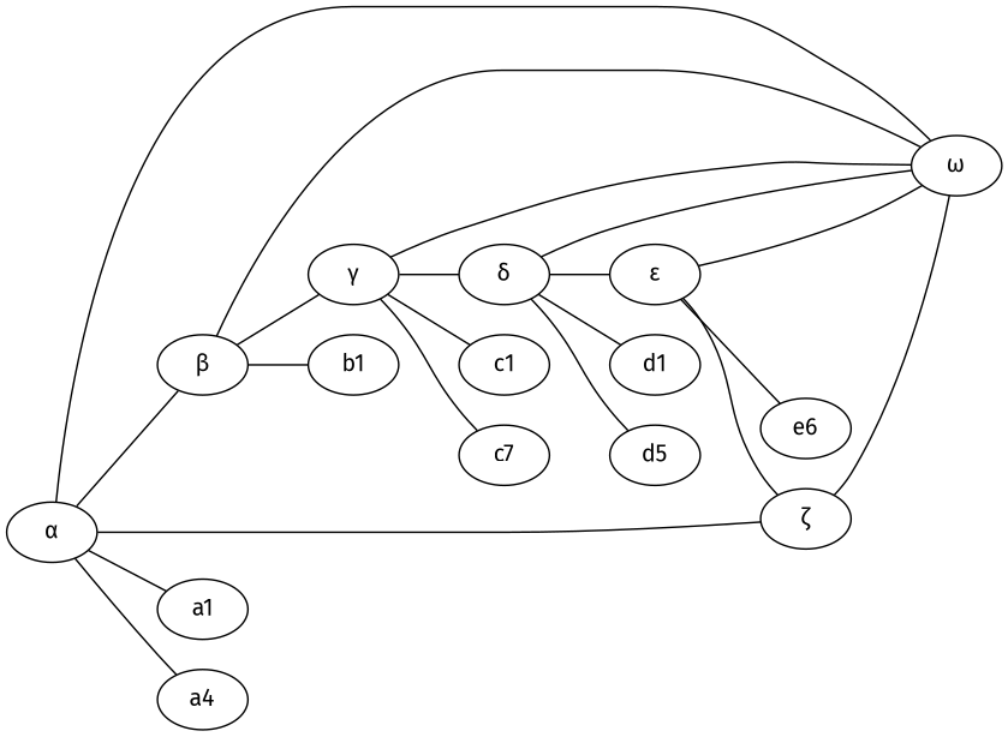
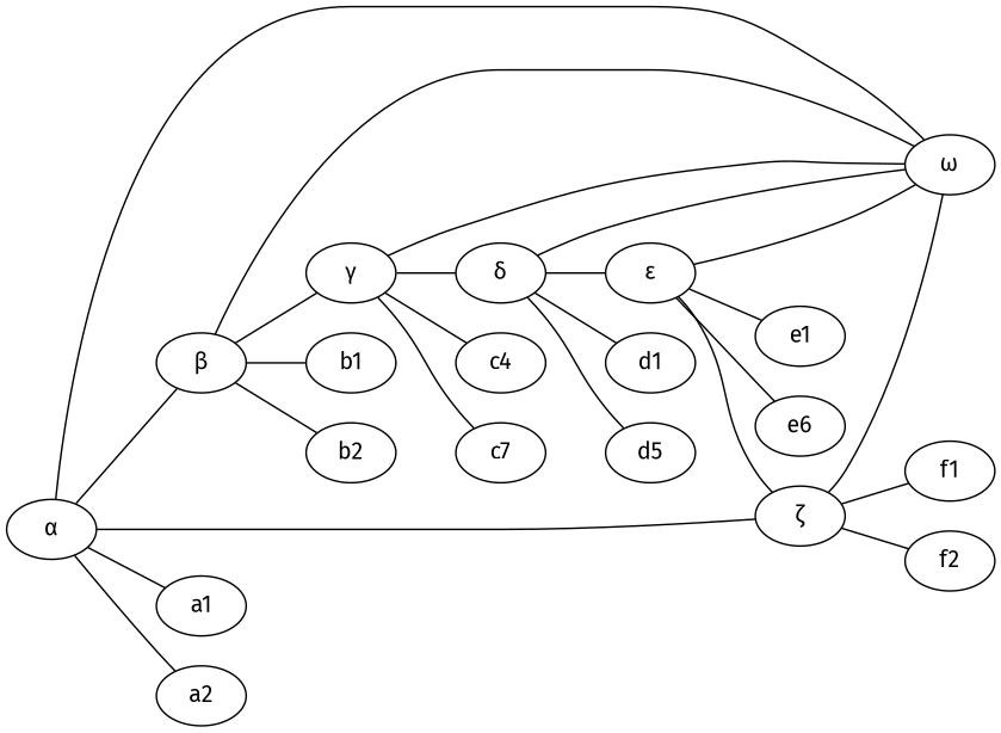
  graph {
    fontname="Fira Sans"
    rankdir=LR
    root=o
    node [fontname="Fira Sans"]
    edge [fontname="Fira Sans"]
    n1 [label="&alpha;"]
    n2 [label="&beta;"]
    n3 [label="&omega;"]
    a1
-   a2 [label=a4]
+   a2
    n6 [label="&gamma;"]
    b1
+   b2
    n9 [label="&delta;"]
-   c1
+   c1 [label=c4]
    n11 [label=c7]
    n12 [label="&epsilon;"]
    d1
    n14 [label=d5]
    n15 [label="&zeta;"]
+   e1
    n17 [label=e6]
+   f1
+   f2
    n1 -- n2
    n1 -- n3
    n1 -- a1
    n1 -- a2
    n2 -- n3
    n2 -- n6
    n2 -- b1
+   n2 -- b2
    n6 -- n3
    n6 -- n9
    n6 -- c1
    n6 -- n11
    n9 -- n3
    n9 -- n12
    n9 -- d1
    n9 -- n14
    n12 -- n3
    n12 -- n15
+   n12 -- e1
    n12 -- n17
    n15 -- n1
    n15 -- n3
+   n15 -- f1
+   n15 -- f2
  }
